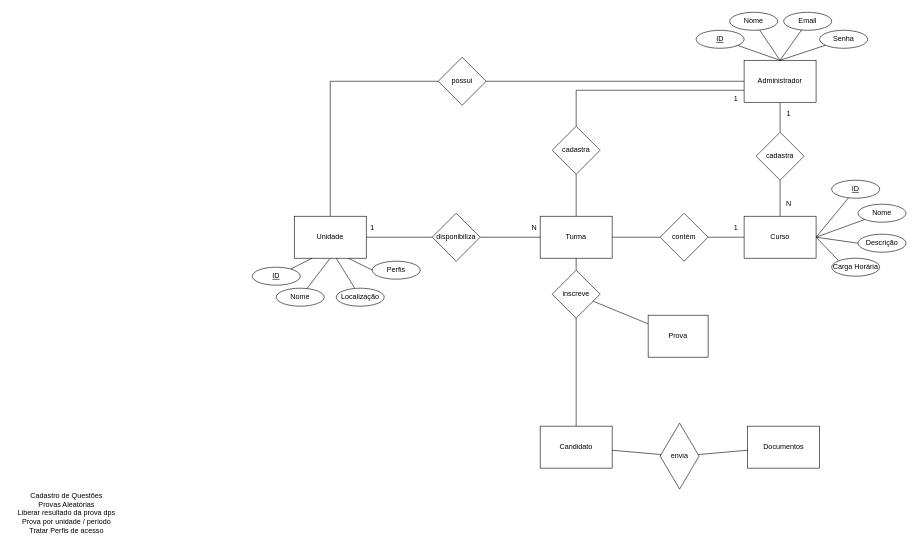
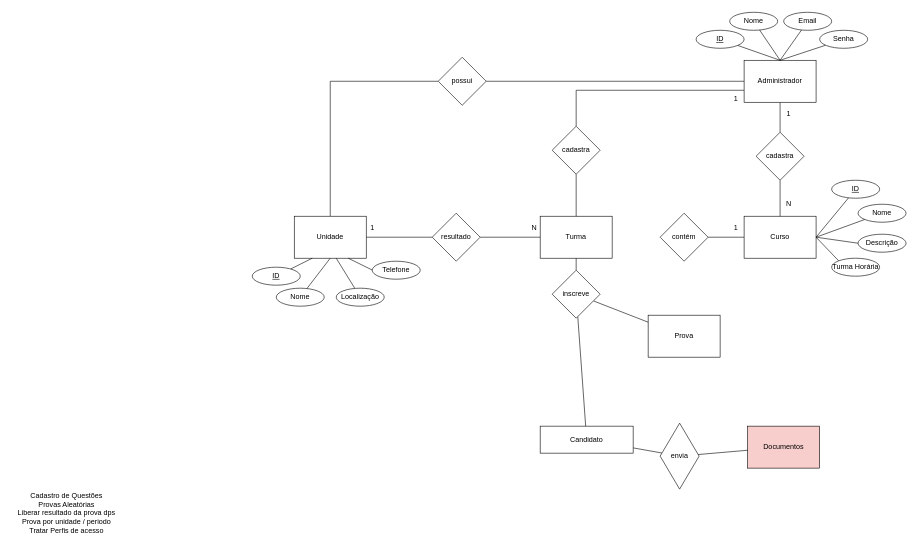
  <mxCell id="0" />
  <mxCell id="1" parent="0" />
  <mxCell id="2" style="edgeStyle=none;rounded=0;orthogonalLoop=1;jettySize=auto;html=1;endArrow=none;endFill=0;" edge="1" parent="1" source="4" target="21"><mxGeometry relative="1" as="geometry" /></mxCell>
  <mxCell id="3" style="edgeStyle=orthogonalEdgeStyle;rounded=0;orthogonalLoop=1;jettySize=auto;html=1;endArrow=none;endFill=0;" edge="1" parent="1" source="4" target="60"><mxGeometry relative="1" as="geometry"><Array as="points"><mxPoint x="960" y="150" /></Array></mxGeometry></mxCell>
  <mxCell id="4" value="Administrador" style="rounded=0;whiteSpace=wrap;html=1;" vertex="1" parent="1"><mxGeometry x="1240" y="100" width="120" height="70" as="geometry" /></mxCell>
  <mxCell id="5" style="edgeStyle=none;rounded=0;orthogonalLoop=1;jettySize=auto;html=1;endArrow=none;endFill=0;" edge="1" parent="1" source="6" target="55"><mxGeometry relative="1" as="geometry" /></mxCell>
- <mxCell id="6" value="Candidato" style="rounded=0;whiteSpace=wrap;html=1;" vertex="1" parent="1"><mxGeometry x="900" y="710" width="120" height="70" as="geometry" /></mxCell>
+ <mxCell id="6" value="Candidato" style="rounded=0;whiteSpace=wrap;html=1;" vertex="1" parent="1"><mxGeometry x="900" y="710" width="155" height="45" as="geometry" /></mxCell>
  <mxCell id="7" style="edgeStyle=none;rounded=0;orthogonalLoop=1;jettySize=auto;html=1;entryX=0;entryY=0.5;entryDx=0;entryDy=0;endArrow=none;endFill=0;exitX=1;exitY=0.5;exitDx=0;exitDy=0;" edge="1" parent="1" source="9" target="28"><mxGeometry relative="1" as="geometry" /></mxCell>
  <mxCell id="8" style="edgeStyle=none;rounded=0;orthogonalLoop=1;jettySize=auto;html=1;entryX=0;entryY=0;entryDx=0;entryDy=0;endArrow=none;endFill=0;exitX=1;exitY=0.5;exitDx=0;exitDy=0;" edge="1" parent="1" source="9" target="29"><mxGeometry relative="1" as="geometry" /></mxCell>
  <mxCell id="9" value="Curso" style="rounded=0;whiteSpace=wrap;html=1;" vertex="1" parent="1"><mxGeometry x="1240" y="360" width="120" height="70" as="geometry" /></mxCell>
- <mxCell id="10" value="Prova" style="rounded=0;whiteSpace=wrap;html=1;" vertex="1" parent="1"><mxGeometry x="1080" y="525" width="100" height="70" as="geometry" /></mxCell>
- <mxCell id="11" value="Documentos" style="rounded=0;whiteSpace=wrap;html=1;" vertex="1" parent="1"><mxGeometry x="1246" y="710" width="120" height="70" as="geometry" /></mxCell>
+ <mxCell id="10" value="Prova" style="rounded=0;whiteSpace=wrap;html=1;" vertex="1" parent="1"><mxGeometry x="1080" y="525" width="120" height="70" as="geometry" /></mxCell>
+ <mxCell id="11" value="Documentos" style="rounded=0;whiteSpace=wrap;html=1;fillColor=#f8cecc;" vertex="1" parent="1"><mxGeometry x="1246" y="710" width="120" height="70" as="geometry" /></mxCell>
  <mxCell id="12" style="rounded=0;orthogonalLoop=1;jettySize=auto;html=1;entryX=0.5;entryY=0;entryDx=0;entryDy=0;endArrow=none;endFill=0;" edge="1" parent="1" source="13" target="4"><mxGeometry relative="1" as="geometry" /></mxCell>
  <mxCell id="13" value="&lt;u&gt;ID&lt;/u&gt;" style="ellipse;whiteSpace=wrap;html=1;" vertex="1" parent="1"><mxGeometry x="1160" y="50" width="80" height="30" as="geometry" /></mxCell>
  <mxCell id="14" style="edgeStyle=none;rounded=0;orthogonalLoop=1;jettySize=auto;html=1;entryX=0.5;entryY=0;entryDx=0;entryDy=0;endArrow=none;endFill=0;" edge="1" parent="1" source="15" target="4"><mxGeometry relative="1" as="geometry" /></mxCell>
  <mxCell id="15" value="Nome" style="ellipse;whiteSpace=wrap;html=1;" vertex="1" parent="1"><mxGeometry x="1216" y="20" width="80" height="30" as="geometry" /></mxCell>
  <mxCell id="16" style="edgeStyle=none;rounded=0;orthogonalLoop=1;jettySize=auto;html=1;endArrow=none;endFill=0;entryX=0.5;entryY=0;entryDx=0;entryDy=0;" edge="1" parent="1" source="17" target="4"><mxGeometry relative="1" as="geometry"><mxPoint x="1306" y="110" as="targetPoint" /></mxGeometry></mxCell>
  <mxCell id="17" value="Email" style="ellipse;whiteSpace=wrap;html=1;" vertex="1" parent="1"><mxGeometry x="1306" y="20" width="80" height="30" as="geometry" /></mxCell>
  <mxCell id="18" style="edgeStyle=none;rounded=0;orthogonalLoop=1;jettySize=auto;html=1;entryX=0.5;entryY=0;entryDx=0;entryDy=0;endArrow=none;endFill=0;" edge="1" parent="1" source="19" target="4"><mxGeometry relative="1" as="geometry" /></mxCell>
  <mxCell id="19" value="Senha" style="ellipse;whiteSpace=wrap;html=1;" vertex="1" parent="1"><mxGeometry x="1366" y="50" width="80" height="30" as="geometry" /></mxCell>
  <mxCell id="20" style="edgeStyle=none;rounded=0;orthogonalLoop=1;jettySize=auto;html=1;entryX=0.5;entryY=0;entryDx=0;entryDy=0;endArrow=none;endFill=0;" edge="1" parent="1" source="21" target="9"><mxGeometry relative="1" as="geometry" /></mxCell>
  <mxCell id="21" value="cadastra" style="rhombus;whiteSpace=wrap;html=1;" vertex="1" parent="1"><mxGeometry x="1260" y="220" width="80" height="80" as="geometry" /></mxCell>
  <mxCell id="22" value="&lt;blockquote style=&quot;margin: 0 0 0 40px ; border: none ; padding: 0px&quot;&gt;N&lt;/blockquote&gt;" style="text;html=1;align=center;verticalAlign=middle;resizable=0;points=[];autosize=1;strokeColor=none;" vertex="1" parent="1"><mxGeometry x="1264" y="330" width="60" height="20" as="geometry" /></mxCell>
  <mxCell id="23" value="&lt;blockquote style=&quot;margin: 0 0 0 40px ; border: none ; padding: 0px&quot;&gt;1&lt;/blockquote&gt;" style="text;html=1;align=center;verticalAlign=middle;resizable=0;points=[];autosize=1;strokeColor=none;" vertex="1" parent="1"><mxGeometry x="1264" y="180" width="60" height="20" as="geometry" /></mxCell>
  <mxCell id="24" style="edgeStyle=none;rounded=0;orthogonalLoop=1;jettySize=auto;html=1;entryX=1;entryY=0.5;entryDx=0;entryDy=0;endArrow=none;endFill=0;" edge="1" parent="1" source="25" target="9"><mxGeometry relative="1" as="geometry" /></mxCell>
  <mxCell id="25" value="&lt;u&gt;ID&lt;/u&gt;" style="ellipse;whiteSpace=wrap;html=1;" vertex="1" parent="1"><mxGeometry x="1386" y="300" width="80" height="30" as="geometry" /></mxCell>
  <mxCell id="26" style="edgeStyle=none;rounded=0;orthogonalLoop=1;jettySize=auto;html=1;entryX=1;entryY=0.5;entryDx=0;entryDy=0;endArrow=none;endFill=0;" edge="1" parent="1" source="27" target="9"><mxGeometry relative="1" as="geometry" /></mxCell>
  <mxCell id="27" value="Nome" style="ellipse;whiteSpace=wrap;html=1;" vertex="1" parent="1"><mxGeometry x="1430" y="340" width="80" height="30" as="geometry" /></mxCell>
  <mxCell id="28" value="Descrição" style="ellipse;whiteSpace=wrap;html=1;" vertex="1" parent="1"><mxGeometry x="1430" y="390" width="80" height="30" as="geometry" /></mxCell>
- <mxCell id="29" value="Carga Horária" style="ellipse;whiteSpace=wrap;html=1;" vertex="1" parent="1"><mxGeometry x="1386" y="430" width="80" height="30" as="geometry" /></mxCell>
+ <mxCell id="29" value="Turma Horária" style="ellipse;whiteSpace=wrap;html=1;" vertex="1" parent="1"><mxGeometry x="1386" y="430" width="80" height="30" as="geometry" /></mxCell>
  <mxCell id="30" style="edgeStyle=none;rounded=0;orthogonalLoop=1;jettySize=auto;html=1;endArrow=none;endFill=0;entryX=0;entryY=0.5;entryDx=0;entryDy=0;" edge="1" parent="1" source="32" target="48"><mxGeometry relative="1" as="geometry"><mxPoint x="640" y="395" as="targetPoint" /></mxGeometry></mxCell>
  <mxCell id="31" style="edgeStyle=orthogonalEdgeStyle;rounded=0;orthogonalLoop=1;jettySize=auto;html=1;endArrow=none;endFill=0;" edge="1" parent="1" source="32"><mxGeometry relative="1" as="geometry"><mxPoint x="730" y="135" as="targetPoint" /><Array as="points"><mxPoint x="550" y="135" /></Array></mxGeometry></mxCell>
  <mxCell id="32" value="Unidade" style="rounded=0;whiteSpace=wrap;html=1;" vertex="1" parent="1"><mxGeometry x="490" y="360" width="120" height="70" as="geometry" /></mxCell>
  <mxCell id="33" style="edgeStyle=none;rounded=0;orthogonalLoop=1;jettySize=auto;html=1;endArrow=none;endFill=0;" edge="1" parent="1" source="34" target="9"><mxGeometry relative="1" as="geometry" /></mxCell>
  <mxCell id="34" value="contém" style="rhombus;whiteSpace=wrap;html=1;" vertex="1" parent="1"><mxGeometry x="1100" y="355" width="80" height="80" as="geometry" /></mxCell>
  <mxCell id="35" value="1" style="text;html=1;align=center;verticalAlign=middle;resizable=0;points=[];autosize=1;strokeColor=none;" vertex="1" parent="1"><mxGeometry x="610" y="370" width="20" height="20" as="geometry" /></mxCell>
  <mxCell id="36" style="edgeStyle=none;rounded=0;orthogonalLoop=1;jettySize=auto;html=1;entryX=0.25;entryY=1;entryDx=0;entryDy=0;endArrow=none;endFill=0;" edge="1" parent="1" source="37" target="32"><mxGeometry relative="1" as="geometry" /></mxCell>
  <mxCell id="37" value="&lt;u&gt;ID&lt;/u&gt;" style="ellipse;whiteSpace=wrap;html=1;" vertex="1" parent="1"><mxGeometry x="420" y="445" width="80" height="30" as="geometry" /></mxCell>
  <mxCell id="38" style="edgeStyle=none;rounded=0;orthogonalLoop=1;jettySize=auto;html=1;entryX=0.5;entryY=1;entryDx=0;entryDy=0;endArrow=none;endFill=0;" edge="1" parent="1" source="39" target="32"><mxGeometry relative="1" as="geometry" /></mxCell>
  <mxCell id="39" value="Nome" style="ellipse;whiteSpace=wrap;html=1;" vertex="1" parent="1"><mxGeometry x="460" y="480" width="80" height="30" as="geometry" /></mxCell>
  <mxCell id="40" style="edgeStyle=none;rounded=0;orthogonalLoop=1;jettySize=auto;html=1;entryX=0.583;entryY=1;entryDx=0;entryDy=0;entryPerimeter=0;endArrow=none;endFill=0;" edge="1" parent="1" source="41" target="32"><mxGeometry relative="1" as="geometry" /></mxCell>
  <mxCell id="41" value="Localização" style="ellipse;whiteSpace=wrap;html=1;" vertex="1" parent="1"><mxGeometry x="560" y="480" width="80" height="30" as="geometry" /></mxCell>
  <mxCell id="42" style="edgeStyle=none;rounded=0;orthogonalLoop=1;jettySize=auto;html=1;endArrow=none;endFill=0;exitX=0;exitY=0;exitDx=0;exitDy=0;entryX=0.75;entryY=1;entryDx=0;entryDy=0;" edge="1" parent="1" target="32"><mxGeometry relative="1" as="geometry"><mxPoint x="578.42" y="440.28" as="targetPoint" /><mxPoint x="620.001" y="449.724" as="sourcePoint" /></mxGeometry></mxCell>
- <mxCell id="43" value="Perfis" style="ellipse;whiteSpace=wrap;html=1;" vertex="1" parent="1"><mxGeometry x="620" y="435" width="80" height="30" as="geometry" /></mxCell>
- <mxCell id="44" style="edgeStyle=none;rounded=0;orthogonalLoop=1;jettySize=auto;html=1;endArrow=none;endFill=0;" edge="1" parent="1" source="45" target="34"><mxGeometry relative="1" as="geometry" /></mxCell>
+ <mxCell id="43" value="Telefone" style="ellipse;whiteSpace=wrap;html=1;" vertex="1" parent="1"><mxGeometry x="620" y="435" width="80" height="30" as="geometry" /></mxCell>
  <mxCell id="45" value="Turma" style="rounded=0;whiteSpace=wrap;html=1;" vertex="1" parent="1"><mxGeometry x="900" y="360" width="120" height="70" as="geometry" /></mxCell>
  <mxCell id="46" value="1" style="text;html=1;align=center;verticalAlign=middle;resizable=0;points=[];autosize=1;strokeColor=none;" vertex="1" parent="1"><mxGeometry x="1216" y="370" width="20" height="20" as="geometry" /></mxCell>
  <mxCell id="47" style="edgeStyle=none;rounded=0;orthogonalLoop=1;jettySize=auto;html=1;endArrow=none;endFill=0;" edge="1" parent="1" source="48" target="45"><mxGeometry relative="1" as="geometry" /></mxCell>
- <mxCell id="48" value="disponibiliza" style="rhombus;whiteSpace=wrap;html=1;" vertex="1" parent="1"><mxGeometry x="720" y="355" width="80" height="80" as="geometry" /></mxCell>
+ <mxCell id="48" value="resultado" style="rhombus;whiteSpace=wrap;html=1;" vertex="1" parent="1"><mxGeometry x="720" y="355" width="80" height="80" as="geometry" /></mxCell>
  <mxCell id="49" value="N" style="text;html=1;align=center;verticalAlign=middle;resizable=0;points=[];autosize=1;strokeColor=none;" vertex="1" parent="1"><mxGeometry y="370" width="20" height="20" as="geometry" x="880" /></mxCell>
  <mxCell id="50" style="edgeStyle=none;rounded=0;orthogonalLoop=1;jettySize=auto;html=1;endArrow=none;endFill=0;" edge="1" parent="1" source="53" target="45"><mxGeometry relative="1" as="geometry" /></mxCell>
  <mxCell id="51" style="edgeStyle=none;rounded=0;orthogonalLoop=1;jettySize=auto;html=1;endArrow=none;endFill=0;" edge="1" parent="1" source="53" target="6"><mxGeometry relative="1" as="geometry" /></mxCell>
  <mxCell id="52" style="edgeStyle=none;rounded=0;orthogonalLoop=1;jettySize=auto;html=1;endArrow=none;endFill=0;" edge="1" parent="1" source="53" target="10"><mxGeometry relative="1" as="geometry" /></mxCell>
  <mxCell id="53" value="inscreve" style="rhombus;whiteSpace=wrap;html=1;" vertex="1" parent="1"><mxGeometry x="920" y="450" width="80" height="80" as="geometry" /></mxCell>
  <mxCell id="54" style="edgeStyle=none;rounded=0;orthogonalLoop=1;jettySize=auto;html=1;endArrow=none;endFill=0;" edge="1" parent="1" source="55" target="11"><mxGeometry relative="1" as="geometry" /></mxCell>
  <mxCell id="55" value="envia" style="rhombus;whiteSpace=wrap;html=1;" vertex="1" parent="1"><mxGeometry x="1100" y="705" width="65" height="110" as="geometry" /></mxCell>
  <mxCell id="56" value="Cadastro de Questões&lt;br&gt;Provas Aleatórias&lt;br&gt;Liberar resultado da prova dps&lt;br&gt;Prova por unidade / periodo&lt;br&gt;Tratar Perfis de acesso" style="text;html=1;align=center;verticalAlign=middle;resizable=0;points=[];autosize=1;strokeColor=none;" vertex="1" parent="1"><mxGeometry x="20" y="815" width="180" height="80" as="geometry" /></mxCell>
  <mxCell id="57" style="edgeStyle=none;rounded=0;orthogonalLoop=1;jettySize=auto;html=1;endArrow=none;endFill=0;" edge="1" parent="1" source="58" target="4"><mxGeometry relative="1" as="geometry" /></mxCell>
  <mxCell id="58" value="possui" style="rhombus;whiteSpace=wrap;html=1;" vertex="1" parent="1"><mxGeometry x="730" y="95" width="80" height="80" as="geometry" /></mxCell>
  <mxCell id="59" style="edgeStyle=orthogonalEdgeStyle;rounded=0;orthogonalLoop=1;jettySize=auto;html=1;endArrow=none;endFill=0;" edge="1" parent="1" source="60" target="45"><mxGeometry relative="1" as="geometry" /></mxCell>
  <mxCell id="60" value="cadastra" style="rhombus;whiteSpace=wrap;html=1;" vertex="1" parent="1"><mxGeometry x="920" y="210" width="80" height="80" as="geometry" /></mxCell>
  <mxCell id="61" value="1" style="text;html=1;align=center;verticalAlign=middle;resizable=0;points=[];autosize=1;strokeColor=none;" vertex="1" parent="1"><mxGeometry x="1216" y="155" width="20" height="20" as="geometry" /></mxCell>
